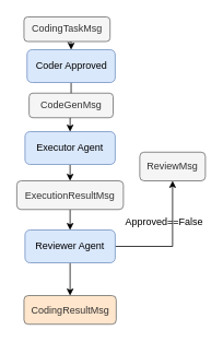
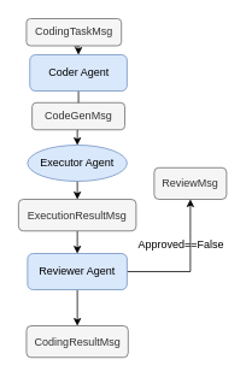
  <mxCell id="0" />
  <mxCell id="1" parent="0" />
  <mxCell id="2" style="edgeStyle=orthogonalEdgeStyle;rounded=0;orthogonalLoop=1;jettySize=auto;html=1;exitX=0.5;exitY=1;exitDx=0;exitDy=0;entryX=0.5;entryY=0;entryDx=0;entryDy=0;" edge="1" parent="1" source="3" target="8"><mxGeometry relative="1" as="geometry" /></mxCell>
  <mxCell id="3" value="CodingTaskMsg" style="rounded=1;whiteSpace=wrap;html=1;fillColor=#f5f5f5;strokeColor=#666666;fontColor=#333333;" vertex="1" parent="1"><mxGeometry x="28.75" y="20" width="105" height="30" as="geometry" /></mxCell>
  <mxCell id="4" style="edgeStyle=orthogonalEdgeStyle;rounded=0;orthogonalLoop=1;jettySize=auto;html=1;exitX=0.5;exitY=1;exitDx=0;exitDy=0;entryX=0.5;entryY=0;entryDx=0;entryDy=0;" edge="1" parent="1" source="5" target="10"><mxGeometry relative="1" as="geometry" /></mxCell>
  <mxCell id="5" value="CodeGenMsg" style="rounded=1;whiteSpace=wrap;html=1;fillColor=#f5f5f5;strokeColor=#666666;fontColor=#333333;" vertex="1" parent="1"><mxGeometry x="35" y="113" width="102.5" height="30" as="geometry" /></mxCell>
- <mxCell id="6" value="CodingResultMsg" style="rounded=1;whiteSpace=wrap;html=1;fillColor=#ffe6cc;strokeColor=#666666;fontColor=#333333;" vertex="1" parent="1"><mxGeometry x="28.75" y="360" width="112.5" height="35" as="geometry" /></mxCell>
+ <mxCell id="6" value="CodingResultMsg" style="rounded=1;whiteSpace=wrap;html=1;fillColor=#f5f5f5;strokeColor=#666666;fontColor=#333333;" vertex="1" parent="1"><mxGeometry x="28.75" y="360" width="112.5" height="35" as="geometry" /></mxCell>
  <mxCell id="7" style="edgeStyle=orthogonalEdgeStyle;rounded=0;orthogonalLoop=1;jettySize=auto;html=1;exitX=0.5;exitY=1;exitDx=0;exitDy=0;entryX=0.5;entryY=0;entryDx=0;entryDy=0;endArrow=none;endFill=0;" edge="1" parent="1" source="8" target="5"><mxGeometry relative="1" as="geometry" /></mxCell>
- <mxCell id="8" value="Coder Approved" style="rounded=1;whiteSpace=wrap;html=1;fillColor=#dae8fc;strokeColor=#6c8ebf;" vertex="1" parent="1"><mxGeometry x="32.5" y="60" width="107.5" height="40" as="geometry" /></mxCell>
+ <mxCell id="8" value="Coder Agent" style="rounded=1;whiteSpace=wrap;html=1;fillColor=#dae8fc;strokeColor=#6c8ebf;" vertex="1" parent="1"><mxGeometry x="32.5" y="60" width="107.5" height="40" as="geometry" /></mxCell>
  <mxCell id="9" style="edgeStyle=orthogonalEdgeStyle;rounded=0;orthogonalLoop=1;jettySize=auto;html=1;exitX=0.5;exitY=1;exitDx=0;exitDy=0;entryX=0.5;entryY=0;entryDx=0;entryDy=0;" edge="1" parent="1" source="10" target="15"><mxGeometry relative="1" as="geometry" /></mxCell>
- <mxCell id="10" value="Executor Agent" style="rounded=1;whiteSpace=wrap;html=1;fillColor=#dae8fc;strokeColor=#6c8ebf;" vertex="1" parent="1"><mxGeometry x="30" y="160" width="110" height="40" as="geometry" /></mxCell>
+ <mxCell id="10" value="Executor Agent" style="ellipse;whiteSpace=wrap;html=1;fillColor=#dae8fc;strokeColor=#6c8ebf;" vertex="1" parent="1"><mxGeometry x="30" y="160" width="110" height="40" as="geometry" /></mxCell>
  <mxCell id="11" style="edgeStyle=orthogonalEdgeStyle;rounded=0;orthogonalLoop=1;jettySize=auto;html=1;exitX=0.5;exitY=1;exitDx=0;exitDy=0;entryX=0.5;entryY=0;entryDx=0;entryDy=0;" edge="1" parent="1" source="13" target="6"><mxGeometry relative="1" as="geometry" /></mxCell>
  <mxCell id="12" style="edgeStyle=orthogonalEdgeStyle;rounded=0;orthogonalLoop=1;jettySize=auto;html=1;exitX=1;exitY=0.5;exitDx=0;exitDy=0;entryX=0.5;entryY=1;entryDx=0;entryDy=0;" edge="1" parent="1" source="13" target="16"><mxGeometry relative="1" as="geometry" /></mxCell>
  <mxCell id="13" value="Reviewer Agent" style="rounded=1;whiteSpace=wrap;html=1;fillColor=#dae8fc;strokeColor=#6c8ebf;" vertex="1" parent="1"><mxGeometry x="30" y="280" width="110" height="40" as="geometry" /></mxCell>
  <mxCell id="14" style="edgeStyle=orthogonalEdgeStyle;rounded=0;orthogonalLoop=1;jettySize=auto;html=1;exitX=0.5;exitY=1;exitDx=0;exitDy=0;entryX=0.5;entryY=0;entryDx=0;entryDy=0;" edge="1" parent="1" source="15" target="13"><mxGeometry relative="1" as="geometry" /></mxCell>
  <mxCell id="15" value="ExecutionResultMsg" style="rounded=1;whiteSpace=wrap;html=1;fillColor=#f5f5f5;strokeColor=#666666;fontColor=#333333;" vertex="1" parent="1"><mxGeometry x="20" y="220" width="130" height="35" as="geometry" /></mxCell>
  <mxCell id="16" value="ReviewMsg" style="rounded=1;whiteSpace=wrap;html=1;fillColor=#f5f5f5;strokeColor=#666666;fontColor=#333333;" vertex="1" parent="1"><mxGeometry x="170" y="185" width="80" height="35" as="geometry" /></mxCell>
  <mxCell id="17" value="Approved==False" style="text;html=1;align=center;verticalAlign=middle;whiteSpace=wrap;rounded=0;" vertex="1" parent="1"><mxGeometry x="170" y="255" width="60" height="30" as="geometry" /></mxCell>
